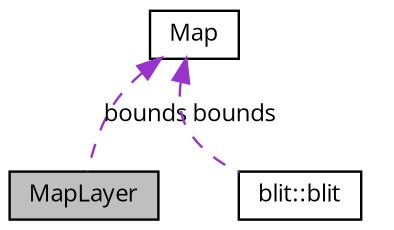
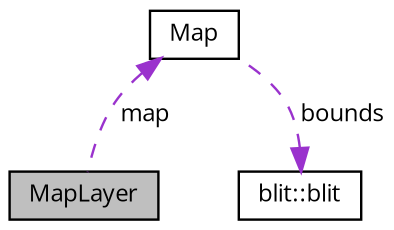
  digraph {
    fontname="Open Sans"
    node [color=black fillcolor=white fontname="Open Sans" fontsize=10 shape=record style=filled]
    edge [color=darkorchid3 dir=back fontname="Open Sans" fontsize=10 labelfontname=Helvetica labelfontsize=10 style=dashed]
    n1 [fillcolor=grey75 fontcolor=black height=0.2 label=MapLayer width=0.4]
    n2 [height=0.2 label=Map width=0.4]
    n3 [height=0.2 label="blit::blit" width=0.4]
-   n2 -> n1 [label=" bounds"]
-   n2 -> n3 [label=" bounds"]
+   n2 -> n1 [label=" map"]
+   n3 -> n2 [label=" bounds"]
  }
